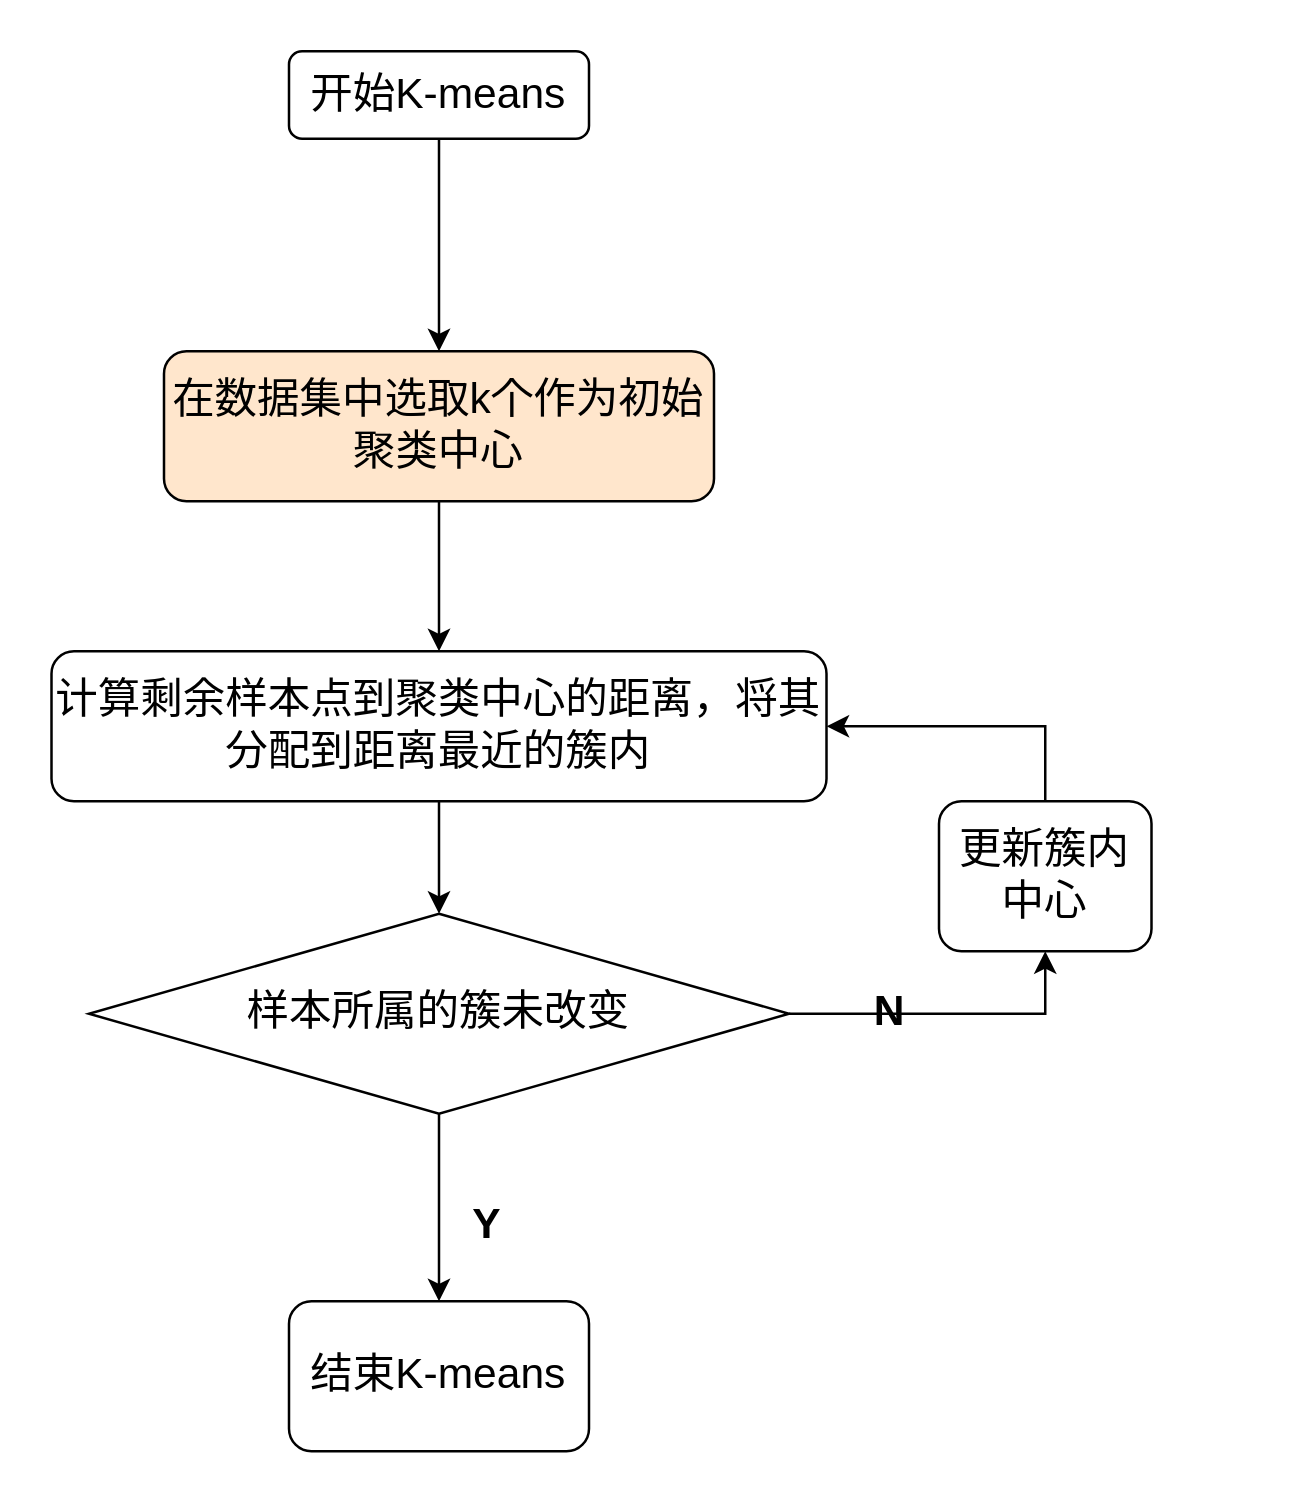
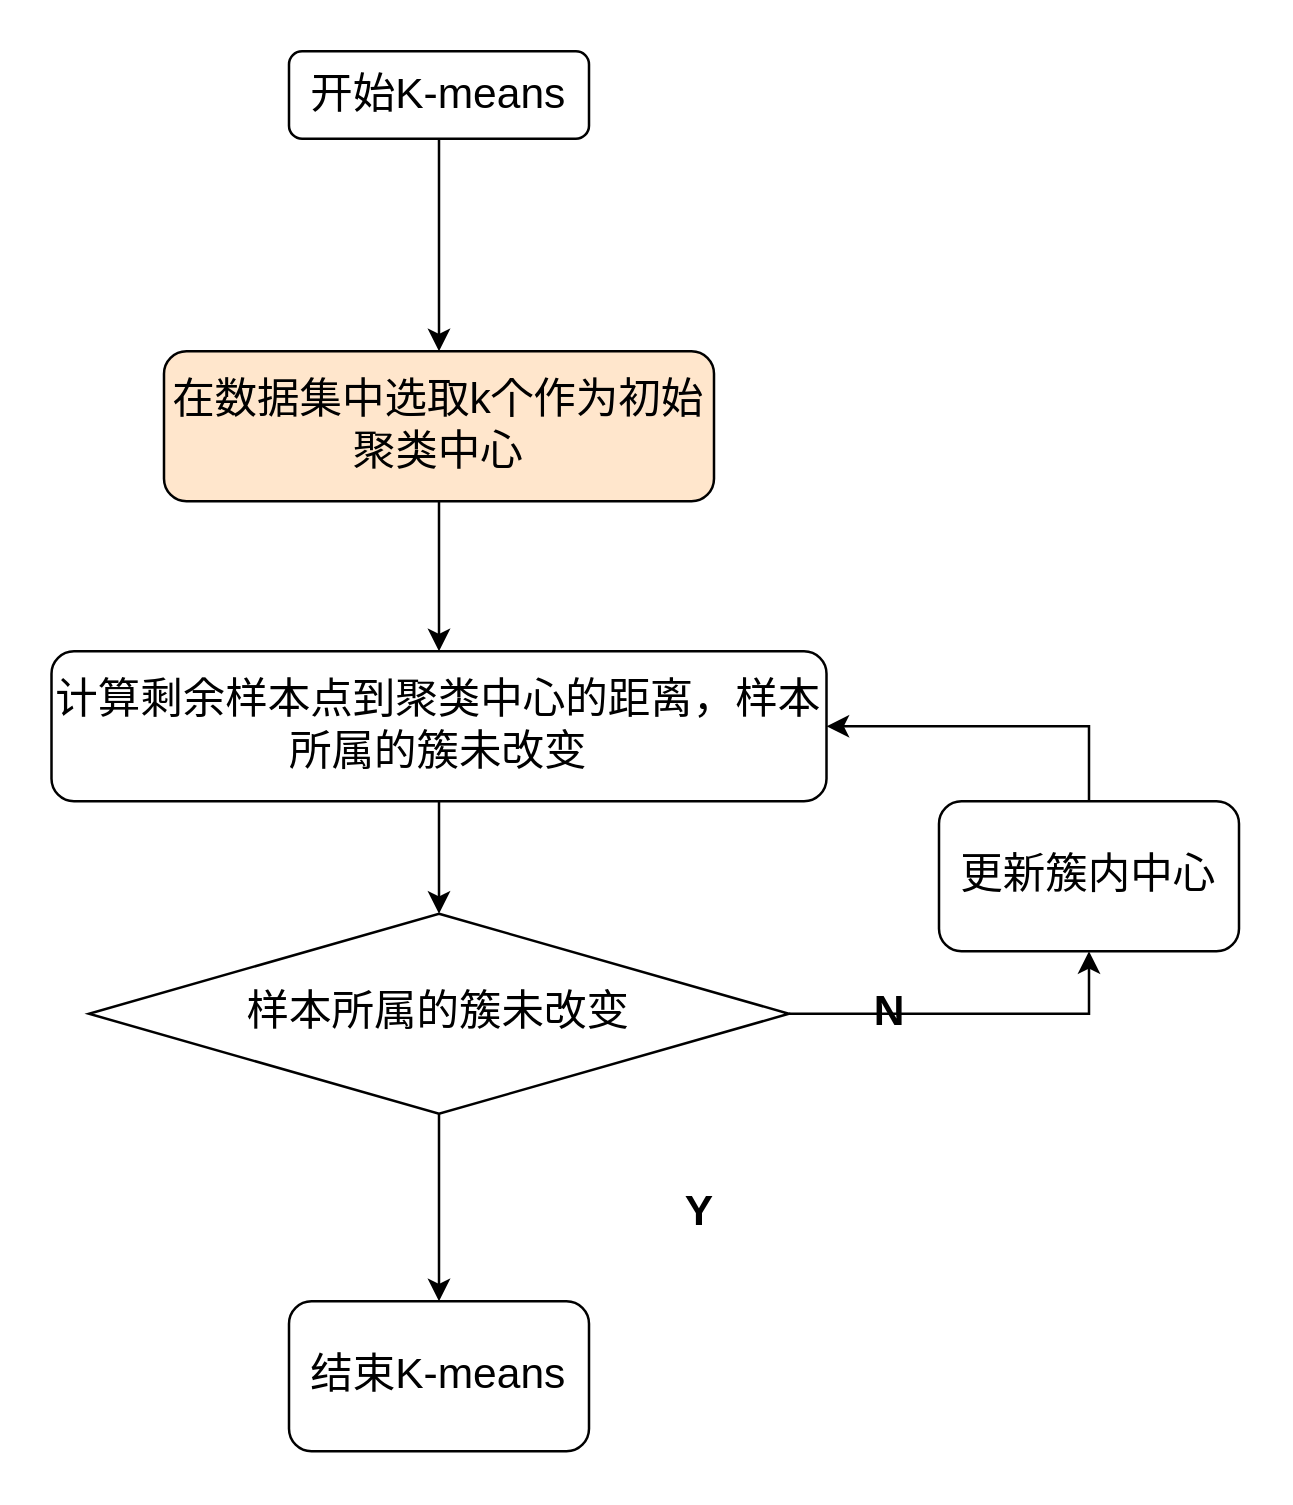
  <mxCell id="0" />
  <mxCell id="1" parent="0" />
  <mxCell id="2" value="" style="edgeStyle=orthogonalEdgeStyle;rounded=0;orthogonalLoop=1;jettySize=auto;html=1;fontSize=17;" parent="1" source="3" target="5" edge="1"><mxGeometry relative="1" as="geometry" /></mxCell>
  <mxCell id="3" value="&lt;font style=&quot;font-size: 17px;&quot;&gt;开始K-means&lt;/font&gt;" style="rounded=1;whiteSpace=wrap;html=1;" parent="1" vertex="1"><mxGeometry x="115" y="20" width="120" height="35" as="geometry" /></mxCell>
  <mxCell id="4" value="" style="edgeStyle=orthogonalEdgeStyle;rounded=0;orthogonalLoop=1;jettySize=auto;html=1;fontSize=17;" parent="1" source="5" target="7" edge="1"><mxGeometry relative="1" as="geometry" /></mxCell>
  <mxCell id="5" value="在数据集中选取k个作为初始聚类中心" style="rounded=1;whiteSpace=wrap;html=1;fontSize=17;fillColor=#ffe6cc;" parent="1" vertex="1"><mxGeometry x="65" y="140" width="220" height="60" as="geometry" /></mxCell>
  <mxCell id="6" value="" style="edgeStyle=orthogonalEdgeStyle;rounded=0;orthogonalLoop=1;jettySize=auto;html=1;fontSize=17;" parent="1" source="7" target="11" edge="1"><mxGeometry relative="1" as="geometry" /></mxCell>
- <mxCell id="7" value="计算剩余样本点到聚类中心的距离，将其分配到距离最近的簇内" style="rounded=1;whiteSpace=wrap;html=1;fontSize=17;" parent="1" vertex="1"><mxGeometry x="20" y="260" width="310" height="60" as="geometry" /></mxCell>
+ <mxCell id="7" value="计算剩余样本点到聚类中心的距离，样本所属的簇未改变" style="rounded=1;whiteSpace=wrap;html=1;fontSize=17;" parent="1" vertex="1"><mxGeometry x="20" y="260" width="310" height="60" as="geometry" /></mxCell>
  <mxCell id="8" value="结束K-means" style="rounded=1;whiteSpace=wrap;html=1;fontSize=17;" parent="1" vertex="1"><mxGeometry x="115" y="520" width="120" height="60" as="geometry" /></mxCell>
  <mxCell id="9" value="" style="edgeStyle=orthogonalEdgeStyle;rounded=0;orthogonalLoop=1;jettySize=auto;html=1;fontSize=17;" parent="1" source="11" target="8" edge="1"><mxGeometry relative="1" as="geometry" /></mxCell>
  <mxCell id="10" style="edgeStyle=orthogonalEdgeStyle;rounded=0;orthogonalLoop=1;jettySize=auto;html=1;entryX=0.5;entryY=1;entryDx=0;entryDy=0;fontSize=17;" parent="1" source="11" target="13" edge="1"><mxGeometry relative="1" as="geometry" /></mxCell>
  <mxCell id="11" value="样本所属的簇未改变" style="rhombus;whiteSpace=wrap;html=1;fontSize=17;" parent="1" vertex="1"><mxGeometry x="35" y="365" width="280" height="80" as="geometry" /></mxCell>
  <mxCell id="12" style="edgeStyle=orthogonalEdgeStyle;rounded=0;orthogonalLoop=1;jettySize=auto;html=1;entryX=1;entryY=0.5;entryDx=0;entryDy=0;fontSize=17;exitX=0.5;exitY=0;exitDx=0;exitDy=0;" parent="1" source="13" target="7" edge="1"><mxGeometry relative="1" as="geometry" /></mxCell>
- <mxCell id="13" value="更新簇内中心" style="rounded=1;whiteSpace=wrap;html=1;fontSize=17;" parent="1" vertex="1"><mxGeometry x="375" y="320" width="85" height="60" as="geometry" /></mxCell>
- <mxCell id="14" value="&lt;b&gt;Y&lt;/b&gt;" style="text;html=1;align=center;verticalAlign=middle;resizable=0;points=[];autosize=1;strokeColor=none;fillColor=none;fontSize=17;" parent="1" vertex="1"><mxGeometry x="179" y="475" width="30" height="30" as="geometry" /></mxCell>
+ <mxCell id="13" value="更新簇内中心" style="rounded=1;whiteSpace=wrap;html=1;fontSize=17;" parent="1" vertex="1"><mxGeometry x="375" y="320" width="120" height="60" as="geometry" /></mxCell>
+ <mxCell id="14" value="&lt;b&gt;Y&lt;/b&gt;" style="text;html=1;align=center;verticalAlign=middle;resizable=0;points=[];autosize=1;strokeColor=none;fillColor=none;fontSize=17;" parent="1" vertex="1"><mxGeometry x="264" y="470" width="30" height="30" as="geometry" /></mxCell>
  <mxCell id="15" value="&lt;b&gt;N&lt;/b&gt;" style="text;html=1;align=center;verticalAlign=middle;resizable=0;points=[];autosize=1;strokeColor=none;fillColor=none;fontSize=17;" parent="1" vertex="1"><mxGeometry x="335" y="390" width="40" height="30" as="geometry" /></mxCell>
